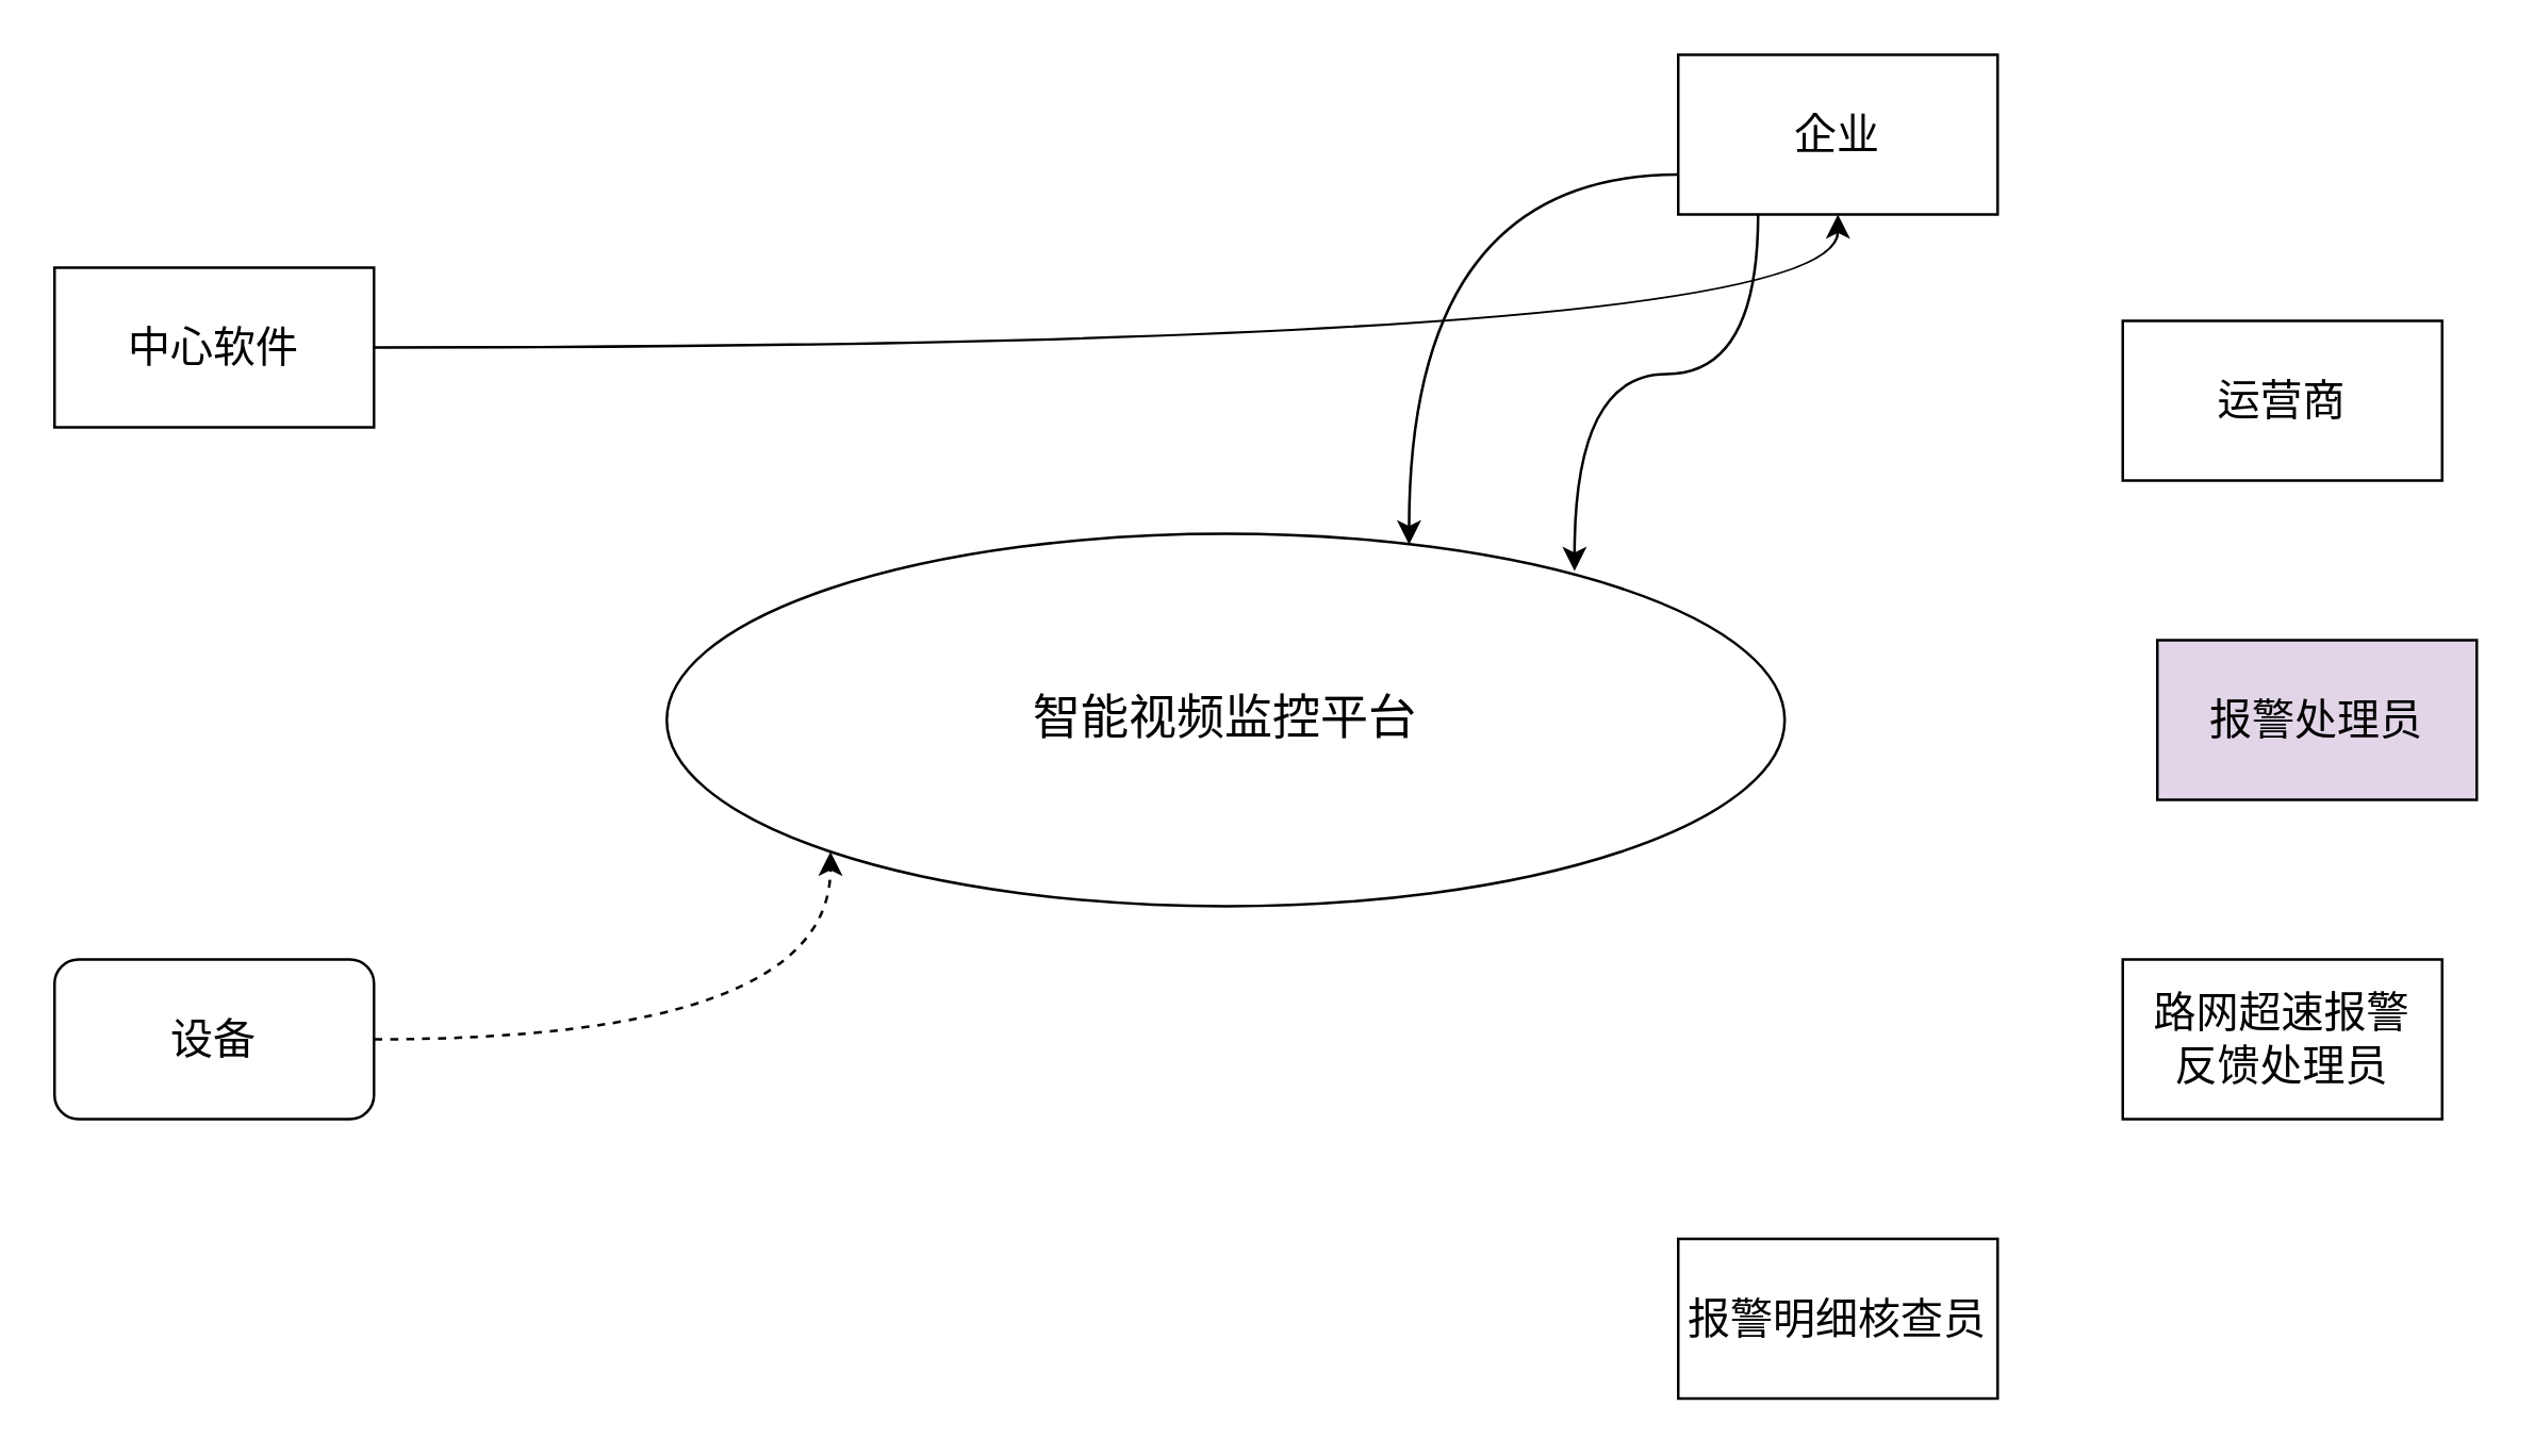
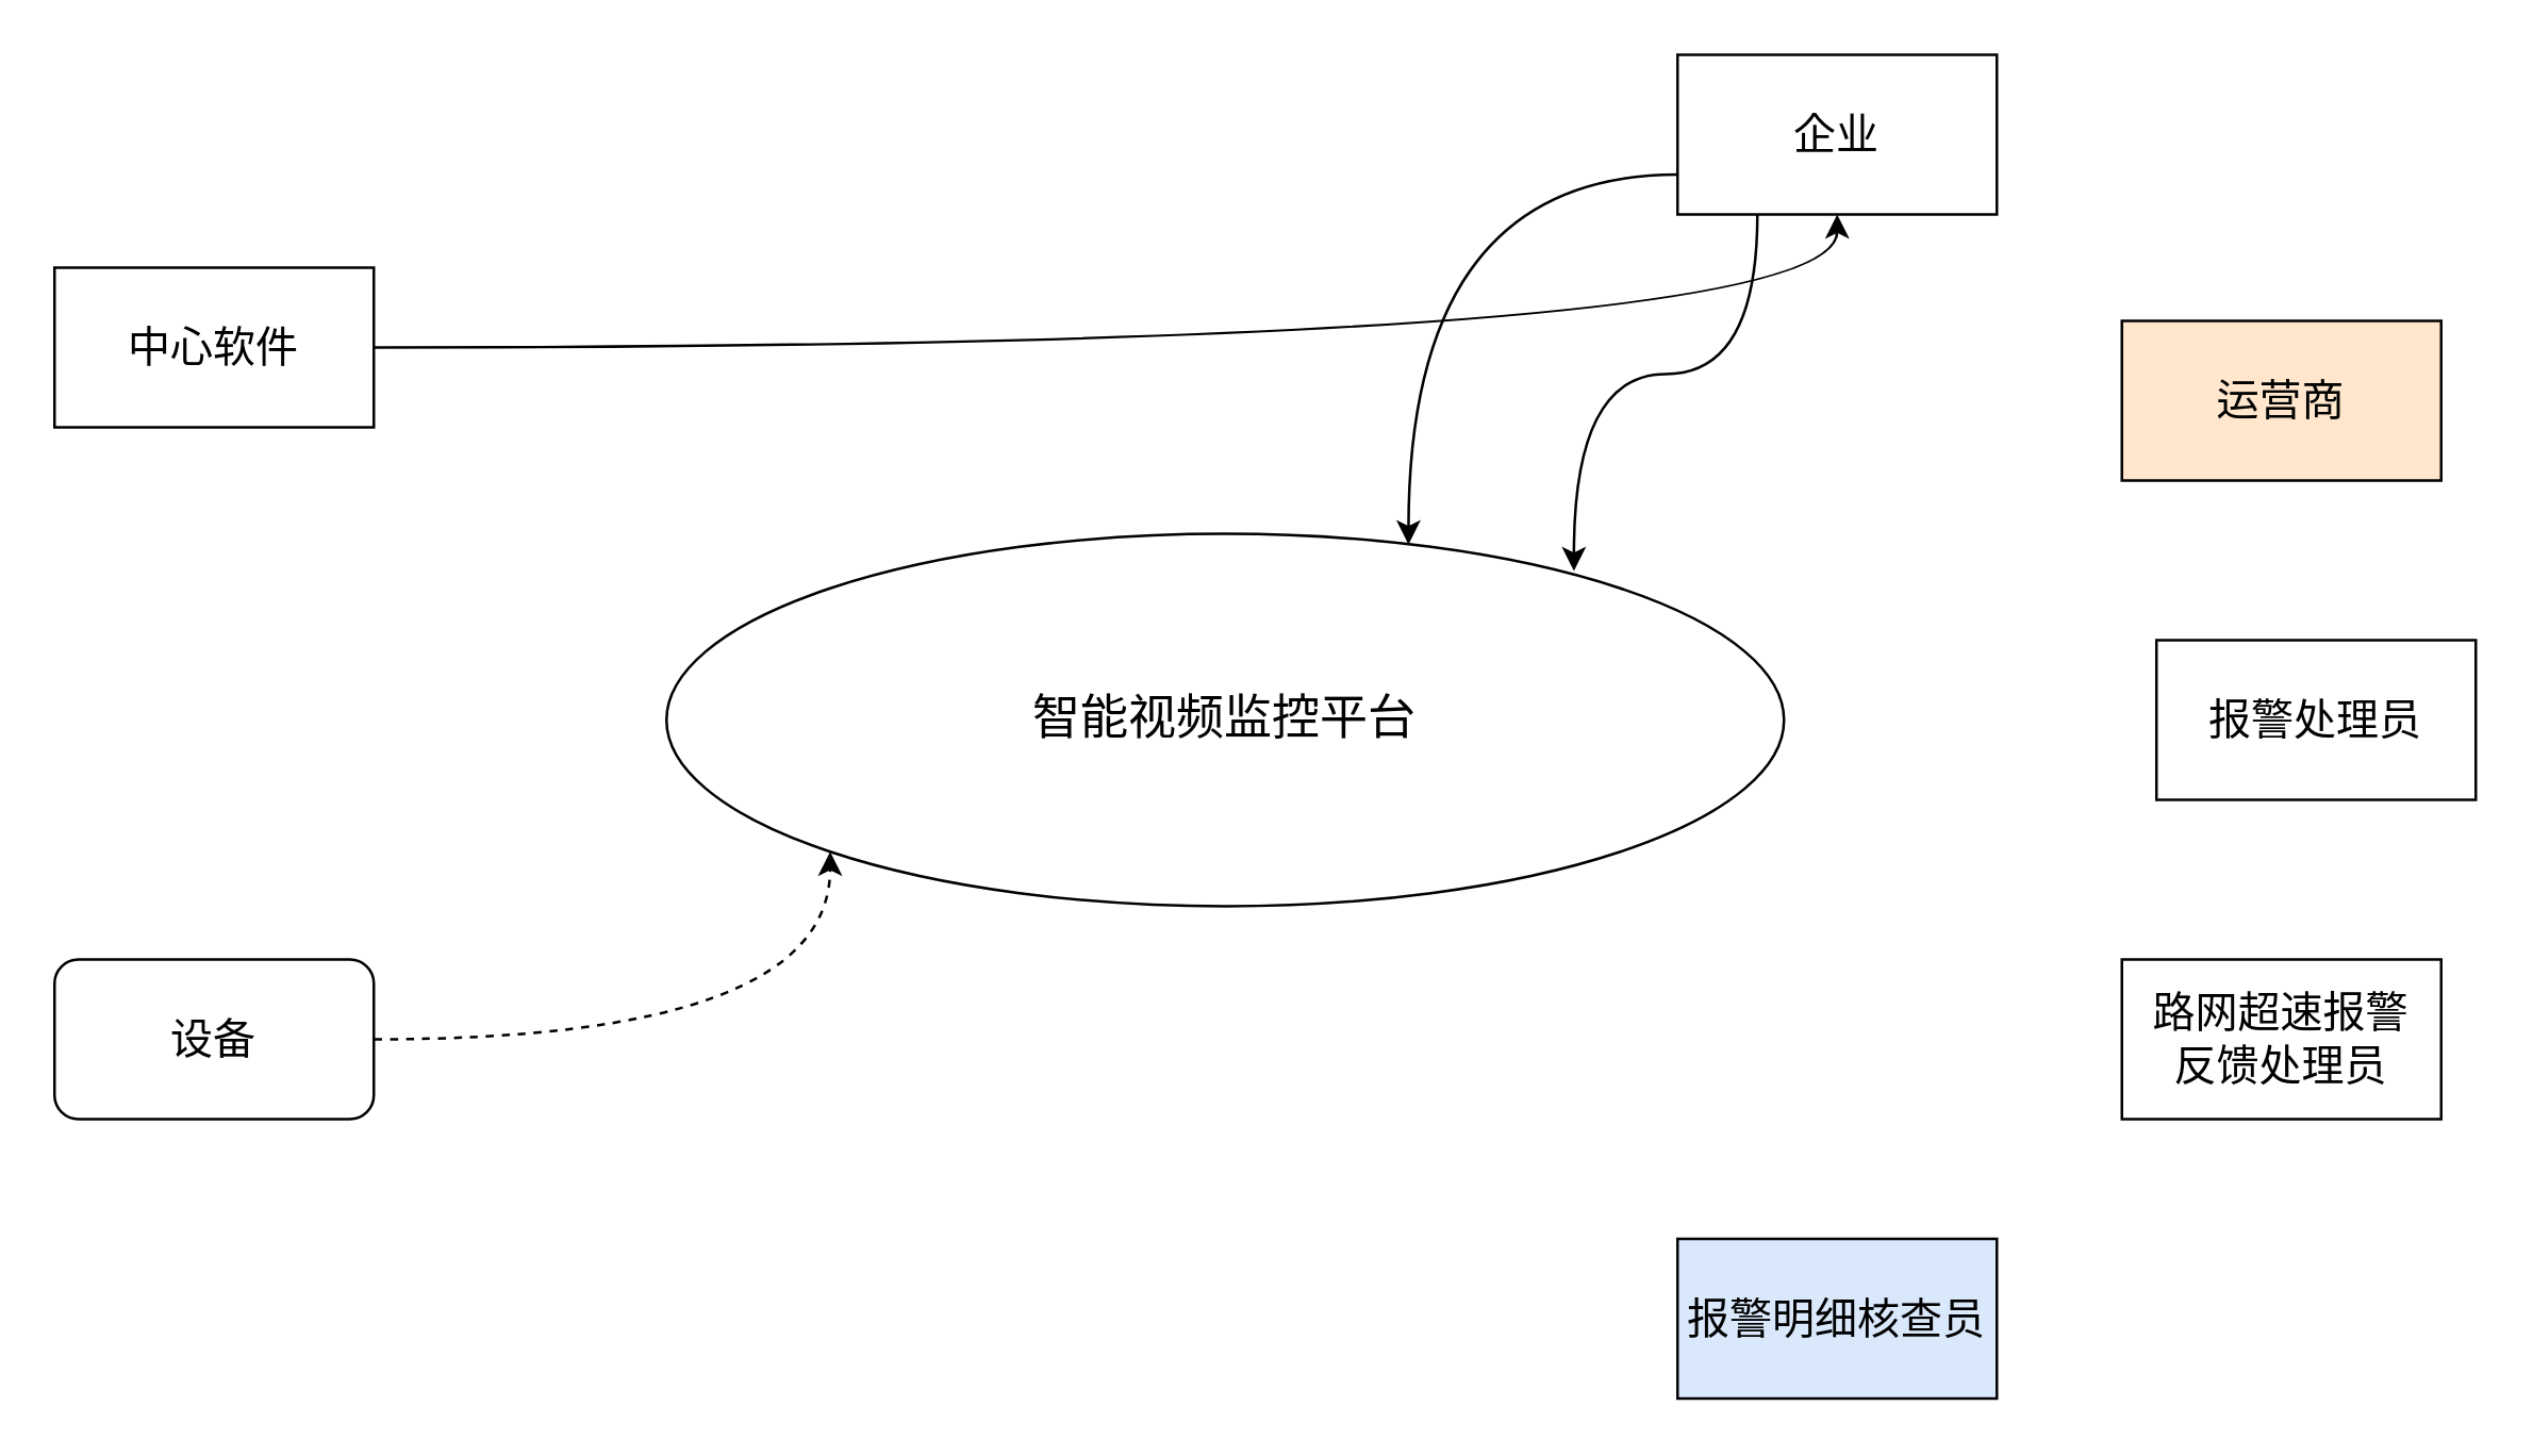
  <mxCell id="0" />
  <mxCell id="1" parent="0" />
  <mxCell id="2" value="&lt;font style=&quot;font-size: 18px&quot;&gt;智能视频监控平台&lt;/font&gt;" style="ellipse;whiteSpace=wrap;html=1;" vertex="1" parent="1"><mxGeometry x="250" y="200" width="420" height="140" as="geometry" /></mxCell>
  <mxCell id="3" style="edgeStyle=orthogonalEdgeStyle;curved=1;orthogonalLoop=1;jettySize=auto;html=1;exitX=1;exitY=0.5;exitDx=0;exitDy=0;" edge="1" parent="1" source="4" target="12"><mxGeometry relative="1" as="geometry" /></mxCell>
  <mxCell id="4" value="&lt;font style=&quot;font-size: 16px&quot;&gt;中心软件&lt;/font&gt;" style="rounded=0;whiteSpace=wrap;html=1;" vertex="1" parent="1"><mxGeometry x="20" y="100" width="120" height="60" as="geometry" /></mxCell>
  <mxCell id="5" style="edgeStyle=orthogonalEdgeStyle;curved=1;orthogonalLoop=1;jettySize=auto;html=1;exitX=1;exitY=0.5;exitDx=0;exitDy=0;entryX=0;entryY=1;entryDx=0;entryDy=0;dashed=1;" edge="1" parent="1" source="6" target="2"><mxGeometry relative="1" as="geometry" /></mxCell>
  <mxCell id="6" value="&lt;font style=&quot;font-size: 16px&quot;&gt;设备&lt;/font&gt;" style="whiteSpace=wrap;html=1;rounded=1;" vertex="1" parent="1"><mxGeometry x="20" y="360" width="120" height="60" as="geometry" /></mxCell>
- <mxCell id="7" value="&lt;font style=&quot;font-size: 16px&quot;&gt;运营商&lt;/font&gt;" style="rounded=0;whiteSpace=wrap;html=1;" vertex="1" parent="1"><mxGeometry x="797" y="120" width="120" height="60" as="geometry" /></mxCell>
- <mxCell id="8" value="&lt;font style=&quot;font-size: 16px&quot;&gt;报警处理员&lt;/font&gt;" style="rounded=0;whiteSpace=wrap;html=1;fillColor=#e1d5e7;" vertex="1" parent="1"><mxGeometry x="810" y="240" width="120" height="60" as="geometry" /></mxCell>
+ <mxCell id="7" value="&lt;font style=&quot;font-size: 16px&quot;&gt;运营商&lt;/font&gt;" style="rounded=0;whiteSpace=wrap;html=1;fillColor=#ffe6cc;" vertex="1" parent="1"><mxGeometry x="797" y="120" width="120" height="60" as="geometry" /></mxCell>
+ <mxCell id="8" value="&lt;font style=&quot;font-size: 16px&quot;&gt;报警处理员&lt;/font&gt;" style="rounded=0;whiteSpace=wrap;html=1;" vertex="1" parent="1"><mxGeometry x="810" y="240" width="120" height="60" as="geometry" /></mxCell>
  <mxCell id="9" value="&lt;font style=&quot;font-size: 16px&quot;&gt;路网超速报警&lt;br&gt;反馈处理员&lt;/font&gt;" style="rounded=0;whiteSpace=wrap;html=1;" vertex="1" parent="1"><mxGeometry x="797" y="360" width="120" height="60" as="geometry" /></mxCell>
  <mxCell id="10" style="edgeStyle=orthogonalEdgeStyle;curved=1;orthogonalLoop=1;jettySize=auto;html=1;exitX=0;exitY=0.75;exitDx=0;exitDy=0;entryX=0.664;entryY=0.029;entryDx=0;entryDy=0;entryPerimeter=0;" edge="1" parent="1" source="12" target="2"><mxGeometry relative="1" as="geometry" /></mxCell>
  <mxCell id="11" style="edgeStyle=orthogonalEdgeStyle;curved=1;orthogonalLoop=1;jettySize=auto;html=1;exitX=0.25;exitY=1;exitDx=0;exitDy=0;entryX=0.812;entryY=0.1;entryDx=0;entryDy=0;entryPerimeter=0;" edge="1" parent="1" source="12" target="2"><mxGeometry relative="1" as="geometry" /></mxCell>
  <mxCell id="12" value="&lt;font style=&quot;font-size: 16px&quot;&gt;企业&lt;/font&gt;" style="rounded=0;whiteSpace=wrap;html=1;" vertex="1" parent="1"><mxGeometry x="630" y="20" width="120" height="60" as="geometry" /></mxCell>
- <mxCell id="13" value="&lt;span style=&quot;font-size: 16px&quot;&gt;报警明细核查员&lt;/span&gt;" style="rounded=0;whiteSpace=wrap;html=1;" vertex="1" parent="1"><mxGeometry x="630" y="465" width="120" height="60" as="geometry" /></mxCell>
+ <mxCell id="13" value="&lt;span style=&quot;font-size: 16px&quot;&gt;报警明细核查员&lt;/span&gt;" style="rounded=0;whiteSpace=wrap;html=1;fillColor=#dae8fc;" vertex="1" parent="1"><mxGeometry x="630" y="465" width="120" height="60" as="geometry" /></mxCell>
